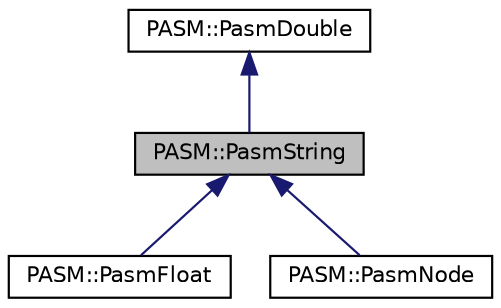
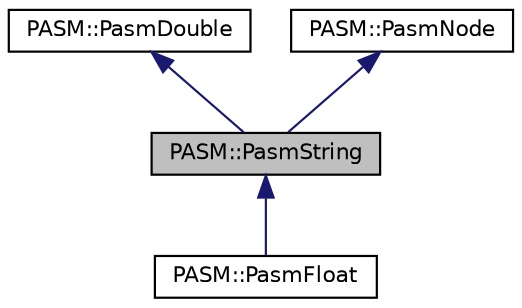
  digraph {
    node [color=black fillcolor=white fontname=Helvetica fontsize=10 shape=record style=filled]
    edge [color=midnightblue dir=back fontname=Helvetica fontsize=10 labelfontname=Helvetica labelfontsize=10 style=solid]
    n1 [fillcolor=grey75 fontcolor=black height=0.2 label="PASM::PasmString" width=0.4]
    n2 [height=0.2 label="PASM::PasmFloat" width=0.4]
    n3 [height=0.2 label="PASM::PasmDouble" width=0.4]
    n4 [height=0.2 label="PASM::PasmNode" width=0.4]
    n1 -> n2
    n3 -> n1
-   n1 -> n4
+   n4 -> n1
  }
